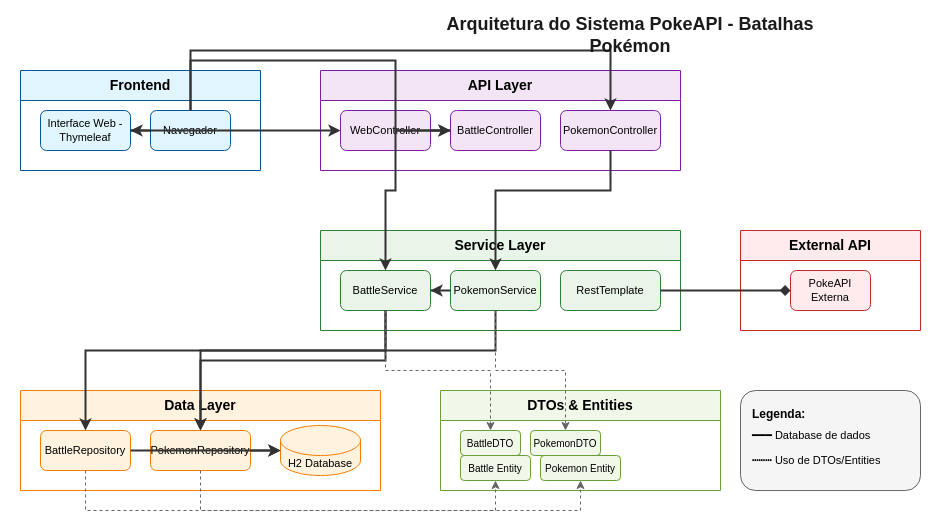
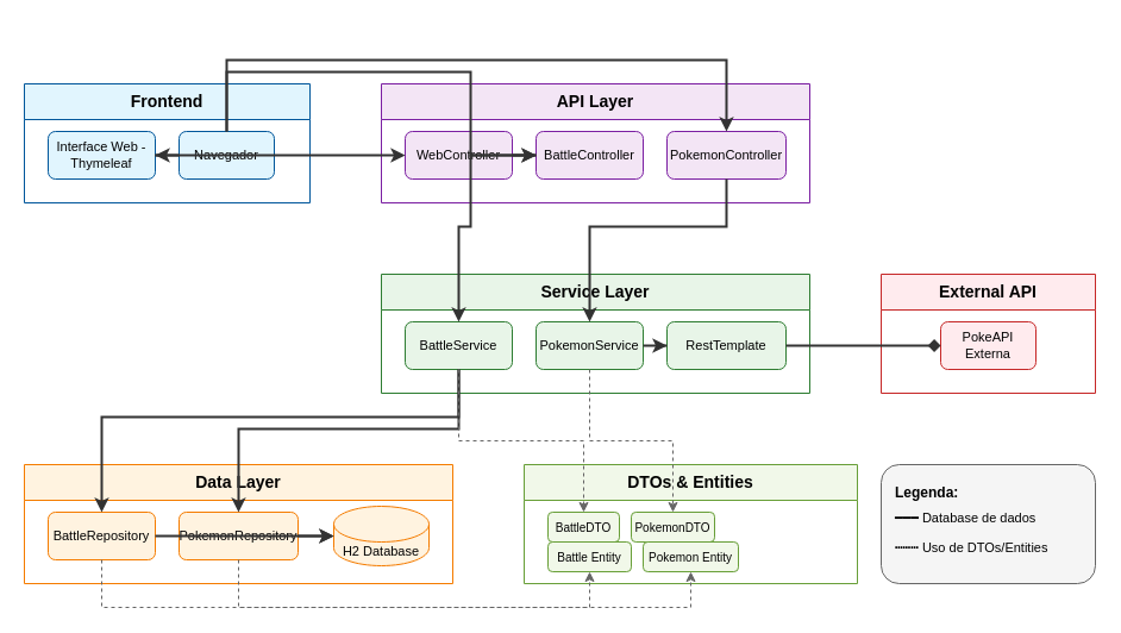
  <mxCell id="0" />
  <mxCell id="1" parent="0" />
  <mxCell id="2" value="Frontend" style="swimlane;whiteSpace=wrap;html=1;fillColor=#e1f5fe;strokeColor=#01579b;fontStyle=1;fontSize=14;startSize=30;swimlaneLine=1;" vertex="1" parent="1"><mxGeometry x="20" y="70" width="240" height="100" as="geometry" /></mxCell>
  <mxCell id="3" value="Interface Web - Thymeleaf" style="rounded=1;whiteSpace=wrap;html=1;fillColor=#e1f5fe;strokeColor=#01579b;fontSize=11;" vertex="1" parent="2"><mxGeometry x="20" y="40" width="90" height="40" as="geometry" /></mxCell>
  <mxCell id="4" value="Navegador" style="rounded=1;whiteSpace=wrap;html=1;fillColor=#e1f5fe;strokeColor=#01579b;fontSize=11;" vertex="1" parent="2"><mxGeometry x="130" y="40" width="80" height="40" as="geometry" /></mxCell>
  <mxCell id="5" value="API Layer" style="swimlane;whiteSpace=wrap;html=1;fillColor=#f3e5f5;strokeColor=#7b1fa2;fontStyle=1;fontSize=14;startSize=30;swimlaneLine=1;" vertex="1" parent="1"><mxGeometry x="320" y="70" width="360" height="100" as="geometry" /></mxCell>
  <mxCell id="6" value="WebController" style="rounded=1;whiteSpace=wrap;html=1;fillColor=#f3e5f5;strokeColor=#7b1fa2;fontSize=11;" vertex="1" parent="5"><mxGeometry x="20" y="40" width="90" height="40" as="geometry" /></mxCell>
  <mxCell id="7" value="BattleController" style="rounded=1;whiteSpace=wrap;html=1;fillColor=#f3e5f5;strokeColor=#7b1fa2;fontSize=11;" vertex="1" parent="5"><mxGeometry x="130" y="40" width="90" height="40" as="geometry" /></mxCell>
  <mxCell id="8" value="PokemonController" style="rounded=1;whiteSpace=wrap;html=1;fillColor=#f3e5f5;strokeColor=#7b1fa2;fontSize=11;" vertex="1" parent="5"><mxGeometry x="240" y="40" width="100" height="40" as="geometry" /></mxCell>
  <mxCell id="9" value="Service Layer" style="swimlane;whiteSpace=wrap;html=1;fillColor=#e8f5e8;strokeColor=#2e7d32;fontStyle=1;fontSize=14;startSize=30;swimlaneLine=1;" vertex="1" parent="1"><mxGeometry x="320" y="230" width="360" height="100" as="geometry" /></mxCell>
  <mxCell id="10" value="BattleService" style="rounded=1;whiteSpace=wrap;html=1;fillColor=#e8f5e8;strokeColor=#2e7d32;fontSize=11;" vertex="1" parent="9"><mxGeometry x="20" y="40" width="90" height="40" as="geometry" /></mxCell>
  <mxCell id="11" value="PokemonService" style="rounded=1;whiteSpace=wrap;html=1;fillColor=#e8f5e8;strokeColor=#2e7d32;fontSize=11;" vertex="1" parent="9"><mxGeometry x="130" y="40" width="90" height="40" as="geometry" /></mxCell>
  <mxCell id="12" value="RestTemplate" style="rounded=1;whiteSpace=wrap;html=1;fillColor=#e8f5e8;strokeColor=#2e7d32;fontSize=11;" vertex="1" parent="9"><mxGeometry x="240" y="40" width="100" height="40" as="geometry" /></mxCell>
  <mxCell id="13" value="Data Layer" style="swimlane;whiteSpace=wrap;html=1;fillColor=#fff3e0;strokeColor=#f57c00;fontStyle=1;fontSize=14;startSize=30;swimlaneLine=1;" vertex="1" parent="1"><mxGeometry x="20" y="390" width="360" height="100" as="geometry" /></mxCell>
  <mxCell id="14" value="BattleRepository" style="rounded=1;whiteSpace=wrap;html=1;fillColor=#fff3e0;strokeColor=#f57c00;fontSize=11;" vertex="1" parent="13"><mxGeometry x="20" y="40" width="90" height="40" as="geometry" /></mxCell>
  <mxCell id="15" value="PokemonRepository" style="rounded=1;whiteSpace=wrap;html=1;fillColor=#fff3e0;strokeColor=#f57c00;fontSize=11;" vertex="1" parent="13"><mxGeometry x="130" y="40" width="100" height="40" as="geometry" /></mxCell>
  <mxCell id="16" value="H2 Database" style="shape=cylinder3;whiteSpace=wrap;html=1;boundedLbl=1;backgroundOutline=1;size=15;fillColor=#fff3e0;strokeColor=#f57c00;fontSize=11;" vertex="1" parent="13"><mxGeometry x="260" y="35" width="80" height="50" as="geometry" /></mxCell>
  <mxCell id="17" value="External API" style="swimlane;whiteSpace=wrap;html=1;fillColor=#ffebee;strokeColor=#c62828;fontStyle=1;fontSize=14;startSize=30;swimlaneLine=1;" vertex="1" parent="1"><mxGeometry x="740" y="230" width="180" height="100" as="geometry" /></mxCell>
  <mxCell id="18" value="PokeAPI&#10;Externa" style="rounded=1;whiteSpace=wrap;html=1;fillColor=#ffebee;strokeColor=#c62828;fontSize=11;" vertex="1" parent="17"><mxGeometry x="50" y="40" width="80" height="40" as="geometry" /></mxCell>
  <mxCell id="19" value="DTOs &amp; Entities" style="swimlane;whiteSpace=wrap;html=1;fillColor=#f1f8e9;strokeColor=#689f38;fontStyle=1;fontSize=14;startSize=30;swimlaneLine=1;" vertex="1" parent="1"><mxGeometry x="440" y="390" width="280" height="100" as="geometry" /></mxCell>
  <mxCell id="20" value="BattleDTO" style="rounded=1;whiteSpace=wrap;html=1;fillColor=#f1f8e9;strokeColor=#689f38;fontSize=10;" vertex="1" parent="19"><mxGeometry x="20" y="40" width="60" height="25" as="geometry" /></mxCell>
  <mxCell id="21" value="PokemonDTO" style="rounded=1;whiteSpace=wrap;html=1;fillColor=#f1f8e9;strokeColor=#689f38;fontSize=10;" vertex="1" parent="19"><mxGeometry x="90" y="40" width="70" height="25" as="geometry" /></mxCell>
  <mxCell id="22" value="Battle Entity" style="rounded=1;whiteSpace=wrap;html=1;fillColor=#f1f8e9;strokeColor=#689f38;fontSize=10;" vertex="1" parent="19"><mxGeometry x="20" y="65" width="70" height="25" as="geometry" /></mxCell>
  <mxCell id="23" value="Pokemon Entity" style="rounded=1;whiteSpace=wrap;html=1;fillColor=#f1f8e9;strokeColor=#689f38;fontSize=10;" vertex="1" parent="19"><mxGeometry x="100" y="65" width="80" height="25" as="geometry" /></mxCell>
  <mxCell id="24" style="edgeStyle=orthogonalEdgeStyle;rounded=0;orthogonalLoop=1;jettySize=auto;html=1;strokeWidth=2;strokeColor=#333333;endArrow=classic;" edge="1" parent="1" source="4" target="3"><mxGeometry relative="1" as="geometry" /></mxCell>
  <mxCell id="25" style="edgeStyle=orthogonalEdgeStyle;rounded=0;orthogonalLoop=1;jettySize=auto;html=1;strokeWidth=2;strokeColor=#333333;endArrow=classic;" edge="1" parent="1" source="3" target="6"><mxGeometry relative="1" as="geometry" /></mxCell>
  <mxCell id="26" style="edgeStyle=orthogonalEdgeStyle;rounded=0;orthogonalLoop=1;jettySize=auto;html=1;strokeWidth=2;strokeColor=#333333;endArrow=classic;" edge="1" parent="1" source="4" target="7"><mxGeometry relative="1" as="geometry"><Array as="points"><mxPoint x="190" y="60" /><mxPoint x="395" y="60" /></Array></mxGeometry></mxCell>
  <mxCell id="27" style="edgeStyle=orthogonalEdgeStyle;rounded=0;orthogonalLoop=1;jettySize=auto;html=1;strokeWidth=2;strokeColor=#333333;endArrow=classic;" edge="1" parent="1" source="4" target="8"><mxGeometry relative="1" as="geometry"><Array as="points"><mxPoint x="190" y="50" /><mxPoint x="610" y="50" /></Array></mxGeometry></mxCell>
  <mxCell id="28" style="edgeStyle=orthogonalEdgeStyle;rounded=0;orthogonalLoop=1;jettySize=auto;html=1;strokeWidth=2;strokeColor=#333333;endArrow=classic;" edge="1" parent="1" source="6" target="7"><mxGeometry relative="1" as="geometry" /></mxCell>
  <mxCell id="29" style="edgeStyle=orthogonalEdgeStyle;rounded=0;orthogonalLoop=1;jettySize=auto;html=1;strokeWidth=2;strokeColor=#333333;endArrow=classic;" edge="1" parent="1" source="7" target="10"><mxGeometry relative="1" as="geometry"><Array as="points"><mxPoint x="395" y="190" /><mxPoint x="385" y="190" /></Array></mxGeometry></mxCell>
  <mxCell id="30" style="edgeStyle=orthogonalEdgeStyle;rounded=0;orthogonalLoop=1;jettySize=auto;html=1;strokeWidth=2;strokeColor=#333333;endArrow=classic;" edge="1" parent="1" source="8" target="11"><mxGeometry relative="1" as="geometry"><Array as="points"><mxPoint x="610" y="190" /><mxPoint x="495" y="190" /></Array></mxGeometry></mxCell>
  <mxCell id="31" style="edgeStyle=orthogonalEdgeStyle;rounded=0;orthogonalLoop=1;jettySize=auto;html=1;strokeWidth=2;strokeColor=#333333;endArrow=classic;" edge="1" parent="1" source="10" target="14"><mxGeometry relative="1" as="geometry"><Array as="points"><mxPoint x="385" y="350" /><mxPoint x="85" y="350" /></Array></mxGeometry></mxCell>
  <mxCell id="32" style="edgeStyle=orthogonalEdgeStyle;rounded=0;orthogonalLoop=1;jettySize=auto;html=1;strokeWidth=2;strokeColor=#333333;endArrow=classic;" edge="1" parent="1" source="10" target="15"><mxGeometry relative="1" as="geometry"><Array as="points"><mxPoint x="385" y="360" /><mxPoint x="200" y="360" /></Array></mxGeometry></mxCell>
- <mxCell id="33" style="edgeStyle=orthogonalEdgeStyle;rounded=0;orthogonalLoop=1;jettySize=auto;html=1;strokeWidth=2;strokeColor=#333333;endArrow=classic;" edge="1" parent="1" source="11" target="15"><mxGeometry relative="1" as="geometry"><Array as="points"><mxPoint x="495" y="350" /><mxPoint x="200" y="350" /></Array></mxGeometry></mxCell>
- <mxCell id="34" style="edgeStyle=orthogonalEdgeStyle;rounded=0;orthogonalLoop=1;jettySize=auto;html=1;strokeWidth=2;strokeColor=#333333;endArrow=classic;" edge="1" parent="1" source="11" target="10"><mxGeometry relative="1" as="geometry" /></mxCell>
+ <mxCell id="34" style="edgeStyle=orthogonalEdgeStyle;rounded=0;orthogonalLoop=1;jettySize=auto;html=1;strokeWidth=2;strokeColor=#333333;endArrow=classic;" edge="1" parent="1" source="11" target="12"><mxGeometry relative="1" as="geometry" /></mxCell>
  <mxCell id="35" style="edgeStyle=orthogonalEdgeStyle;rounded=0;orthogonalLoop=1;jettySize=auto;html=1;strokeWidth=2;strokeColor=#333333;endArrow=diamond;" edge="1" parent="1" source="12" target="18"><mxGeometry relative="1" as="geometry" /></mxCell>
  <mxCell id="36" style="edgeStyle=orthogonalEdgeStyle;rounded=0;orthogonalLoop=1;jettySize=auto;html=1;strokeWidth=2;strokeColor=#333333;endArrow=classic;" edge="1" parent="1" source="14" target="16"><mxGeometry relative="1" as="geometry" /></mxCell>
  <mxCell id="37" style="edgeStyle=orthogonalEdgeStyle;rounded=0;orthogonalLoop=1;jettySize=auto;html=1;strokeWidth=2;strokeColor=#333333;endArrow=classic;" edge="1" parent="1" source="15" target="16"><mxGeometry relative="1" as="geometry" /></mxCell>
  <mxCell id="38" style="edgeStyle=orthogonalEdgeStyle;rounded=0;orthogonalLoop=1;jettySize=auto;html=1;strokeWidth=1;strokeColor=#666666;endArrow=classic;dashed=1;" edge="1" parent="1" source="10" target="20"><mxGeometry relative="1" as="geometry"><Array as="points"><mxPoint x="385" y="370" /><mxPoint x="490" y="370" /></Array></mxGeometry></mxCell>
  <mxCell id="39" style="edgeStyle=orthogonalEdgeStyle;rounded=0;orthogonalLoop=1;jettySize=auto;html=1;strokeWidth=1;strokeColor=#666666;endArrow=classic;dashed=1;" edge="1" parent="1" source="11" target="21"><mxGeometry relative="1" as="geometry"><Array as="points"><mxPoint x="495" y="370" /><mxPoint x="565" y="370" /></Array></mxGeometry></mxCell>
  <mxCell id="40" style="edgeStyle=orthogonalEdgeStyle;rounded=0;orthogonalLoop=1;jettySize=auto;html=1;strokeWidth=1;strokeColor=#666666;endArrow=classic;dashed=1;" edge="1" parent="1" source="14" target="22"><mxGeometry relative="1" as="geometry"><Array as="points"><mxPoint x="85" y="510" /><mxPoint x="495" y="510" /></Array></mxGeometry></mxCell>
  <mxCell id="41" style="edgeStyle=orthogonalEdgeStyle;rounded=0;orthogonalLoop=1;jettySize=auto;html=1;strokeWidth=1;strokeColor=#666666;endArrow=classic;dashed=1;" edge="1" parent="1" source="15" target="23"><mxGeometry relative="1" as="geometry"><Array as="points"><mxPoint x="200" y="510" /><mxPoint x="580" y="510" /></Array></mxGeometry></mxCell>
- <mxCell id="42" value="Arquitetura do Sistema PokeAPI - Batalhas Pokémon" style="text;html=1;strokeColor=none;fillColor=none;align=center;verticalAlign=middle;whiteSpace=wrap;rounded=0;fontSize=18;fontStyle=1;fontColor=#1a1a1a;" vertex="1" parent="1"><mxGeometry x="430" y="20" width="400" height="30" as="geometry" /></mxCell>
  <mxCell id="43" value="" style="rounded=1;whiteSpace=wrap;html=1;fillColor=#f5f5f5;strokeColor=#666666;" vertex="1" parent="1"><mxGeometry x="740" y="390" width="180" height="100" as="geometry" /></mxCell>
  <mxCell id="44" value="Legenda:" style="text;html=1;strokeColor=none;fillColor=none;align=left;verticalAlign=top;whiteSpace=wrap;rounded=0;fontSize=12;fontStyle=1;" vertex="1" parent="1"><mxGeometry x="750" y="400" width="60" height="20" as="geometry" /></mxCell>
  <mxCell id="45" value="━━━ Database de dados" style="text;html=1;strokeColor=none;fillColor=none;align=left;verticalAlign=middle;whiteSpace=wrap;rounded=0;fontSize=11;" vertex="1" parent="1"><mxGeometry x="750" y="425" width="150" height="20" as="geometry" /></mxCell>
  <mxCell id="46" value="┅┅┅ Uso de DTOs/Entities" style="text;html=1;strokeColor=none;fillColor=none;align=left;verticalAlign=middle;whiteSpace=wrap;rounded=0;fontSize=11;" vertex="1" parent="1"><mxGeometry x="750" y="450" width="150" height="20" as="geometry" /></mxCell>
